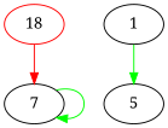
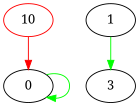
  digraph {
    fontname="Noto Serif"
    node [fontname="Noto Serif"]
    edge [color=green fontname="Noto Serif"]
-   10 [color=red label=18]
-   7
+   10 [color=red]
+   7 [label=0]
    1
-   3 [label=5]
+   3
    10 -> 7 [color=red]
    7 -> 7
    1 -> 3
  }
